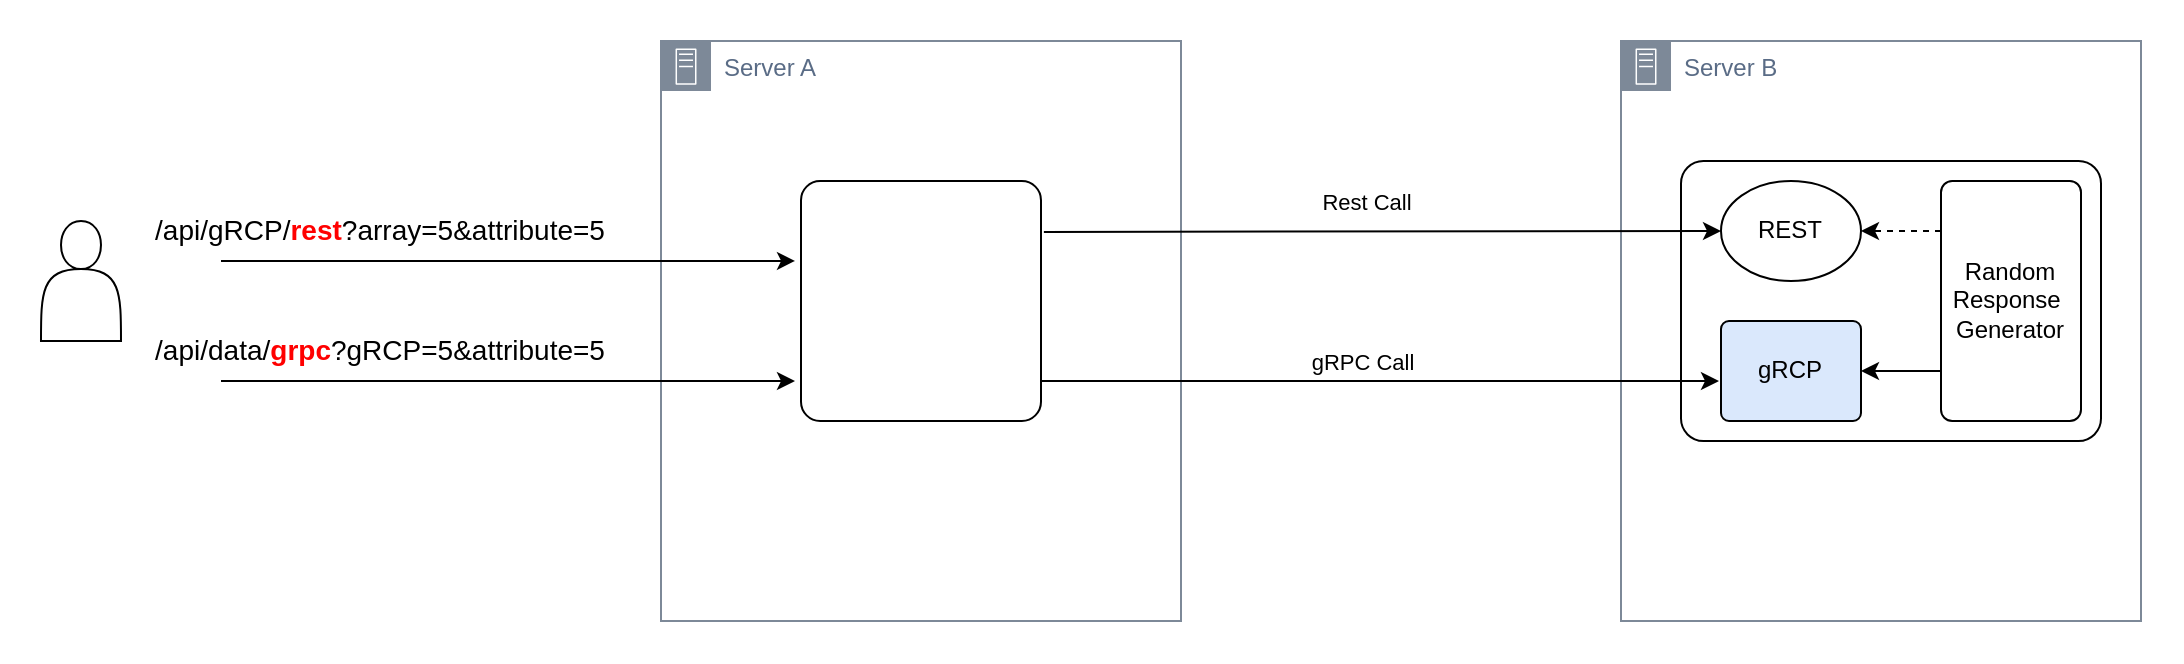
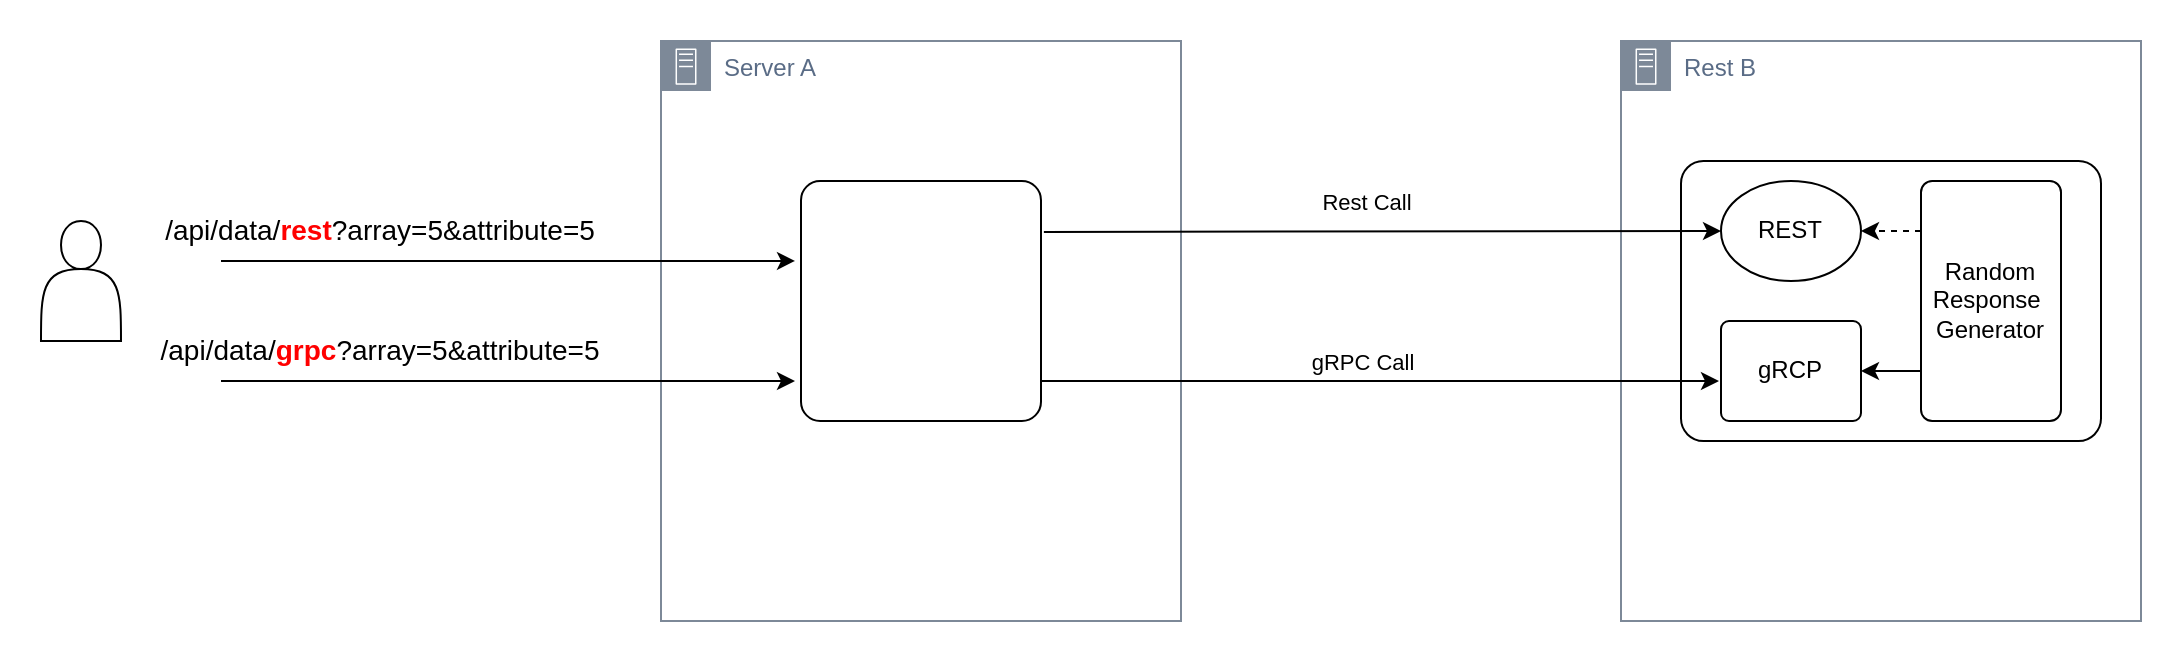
  <mxCell id="0" />
  <mxCell id="1" parent="0" />
  <mxCell id="2" value="Server A" style="points=[[0,0],[0.25,0],[0.5,0],[0.75,0],[1,0],[1,0.25],[1,0.5],[1,0.75],[1,1],[0.75,1],[0.5,1],[0.25,1],[0,1],[0,0.75],[0,0.5],[0,0.25]];outlineConnect=0;gradientColor=none;html=1;whiteSpace=wrap;fontSize=12;fontStyle=0;container=1;pointerEvents=0;collapsible=0;recursiveResize=0;shape=mxgraph.aws4.group;grIcon=mxgraph.aws4.group_on_premise;strokeColor=#7D8998;fillColor=none;verticalAlign=top;align=left;spacingLeft=30;fontColor=#5A6C86;dashed=0;" vertex="1" parent="1"><mxGeometry x="330" y="20" width="260" height="290" as="geometry" /></mxCell>
  <mxCell id="3" value="" style="rounded=1;whiteSpace=wrap;html=1;arcSize=8;" vertex="1" parent="2"><mxGeometry x="70" y="70" width="120" height="120" as="geometry" /></mxCell>
- <mxCell id="4" value="Server B" style="points=[[0,0],[0.25,0],[0.5,0],[0.75,0],[1,0],[1,0.25],[1,0.5],[1,0.75],[1,1],[0.75,1],[0.5,1],[0.25,1],[0,1],[0,0.75],[0,0.5],[0,0.25]];outlineConnect=0;gradientColor=none;html=1;whiteSpace=wrap;fontSize=12;fontStyle=0;container=1;pointerEvents=0;collapsible=0;recursiveResize=0;shape=mxgraph.aws4.group;grIcon=mxgraph.aws4.group_on_premise;strokeColor=#7D8998;fillColor=none;verticalAlign=top;align=left;spacingLeft=30;fontColor=#5A6C86;dashed=0;" vertex="1" parent="1"><mxGeometry x="810" y="20" width="260" height="290" as="geometry" /></mxCell>
+ <mxCell id="4" value="Rest B" style="points=[[0,0],[0.25,0],[0.5,0],[0.75,0],[1,0],[1,0.25],[1,0.5],[1,0.75],[1,1],[0.75,1],[0.5,1],[0.25,1],[0,1],[0,0.75],[0,0.5],[0,0.25]];outlineConnect=0;gradientColor=none;html=1;whiteSpace=wrap;fontSize=12;fontStyle=0;container=1;pointerEvents=0;collapsible=0;recursiveResize=0;shape=mxgraph.aws4.group;grIcon=mxgraph.aws4.group_on_premise;strokeColor=#7D8998;fillColor=none;verticalAlign=top;align=left;spacingLeft=30;fontColor=#5A6C86;dashed=0;" vertex="1" parent="1"><mxGeometry x="810" y="20" width="260" height="290" as="geometry" /></mxCell>
  <mxCell id="5" value="" style="rounded=1;whiteSpace=wrap;html=1;arcSize=8;fillColor=none;" vertex="1" parent="4"><mxGeometry x="30" y="60" width="210" height="140" as="geometry" /></mxCell>
- <mxCell id="6" value="gRCP" style="rounded=1;whiteSpace=wrap;html=1;arcSize=8;fillColor=#dae8fc;" vertex="1" parent="4"><mxGeometry x="50" y="140" width="70" height="50" as="geometry" /></mxCell>
+ <mxCell id="6" value="gRCP" style="rounded=1;whiteSpace=wrap;html=1;arcSize=8;" vertex="1" parent="4"><mxGeometry x="50" y="140" width="70" height="50" as="geometry" /></mxCell>
  <mxCell id="7" style="edgeStyle=orthogonalEdgeStyle;rounded=0;orthogonalLoop=1;jettySize=auto;html=1;entryX=1;entryY=0.5;entryDx=0;entryDy=0;dashed=1;" edge="1" parent="4" source="8" target="9"><mxGeometry relative="1" as="geometry"><Array as="points"><mxPoint x="150" y="95" /><mxPoint x="150" y="95" /></Array></mxGeometry></mxCell>
- <mxCell id="8" value="Random&lt;br&gt;Response&amp;nbsp;&lt;br&gt;Generator" style="rounded=1;whiteSpace=wrap;html=1;arcSize=8;" vertex="1" parent="4"><mxGeometry x="160" y="70" width="70" height="120" as="geometry" /></mxCell>
+ <mxCell id="8" value="Random&lt;br&gt;Response&amp;nbsp;&lt;br&gt;Generator" style="rounded=1;whiteSpace=wrap;html=1;arcSize=8;" vertex="1" parent="4"><mxGeometry x="150" y="70" width="70" height="120" as="geometry" /></mxCell>
  <mxCell id="9" value="REST" style="ellipse;whiteSpace=wrap;html=1;arcSize=8;" vertex="1" parent="4"><mxGeometry x="50" y="70" width="70" height="50" as="geometry" /></mxCell>
  <mxCell id="10" style="edgeStyle=orthogonalEdgeStyle;rounded=0;orthogonalLoop=1;jettySize=auto;html=1;" edge="1" parent="4" source="8"><mxGeometry relative="1" as="geometry"><mxPoint x="120" y="165" as="targetPoint" /><Array as="points"><mxPoint x="140" y="165" /><mxPoint x="140" y="165" /></Array></mxGeometry></mxCell>
  <mxCell id="11" value="" style="shape=actor;whiteSpace=wrap;html=1;" vertex="1" parent="1"><mxGeometry x="20" y="110" width="40" height="60" as="geometry" /></mxCell>
  <mxCell id="12" value="" style="endArrow=classic;html=1;rounded=0;entryX=-0.025;entryY=0.333;entryDx=0;entryDy=0;entryPerimeter=0;" edge="1" parent="1" target="3"><mxGeometry width="50" height="50" relative="1" as="geometry"><mxPoint y="130" as="sourcePoint" x="110" /><mxPoint x="160" y="80" as="targetPoint" /></mxGeometry></mxCell>
  <mxCell id="13" value="" style="endArrow=classic;html=1;rounded=0;entryX=-0.025;entryY=0.333;entryDx=0;entryDy=0;entryPerimeter=0;" edge="1" parent="1"><mxGeometry width="50" height="50" relative="1" as="geometry"><mxPoint y="190" as="sourcePoint" x="110" /><mxPoint x="397" y="190" as="targetPoint" /></mxGeometry></mxCell>
- <mxCell id="14" value="&lt;font style=&quot;font-size: 14px;&quot;&gt;/api/gRCP/&lt;font style=&quot;color: rgb(255, 0, 0);&quot;&gt;&lt;b&gt;rest&lt;/b&gt;&lt;/font&gt;?array=5&amp;amp;attribute=5&lt;/font&gt;" style="text;html=1;align=center;verticalAlign=middle;whiteSpace=wrap;rounded=0;" vertex="1" parent="1"><mxGeometry x="60" y="100" width="260" height="30" as="geometry" /></mxCell>
- <mxCell id="15" value="&lt;font style=&quot;font-size: 14px;&quot;&gt;/api/data/&lt;font style=&quot;color: rgb(255, 0, 0);&quot;&gt;&lt;b&gt;grpc&lt;/b&gt;&lt;/font&gt;?gRCP=5&amp;amp;attribute=5&lt;/font&gt;" style="text;html=1;align=center;verticalAlign=middle;whiteSpace=wrap;rounded=0;" vertex="1" parent="1"><mxGeometry x="60" y="160" width="260" height="30" as="geometry" /></mxCell>
+ <mxCell id="14" value="&lt;font style=&quot;font-size: 14px;&quot;&gt;/api/data/&lt;font style=&quot;color: rgb(255, 0, 0);&quot;&gt;&lt;b&gt;rest&lt;/b&gt;&lt;/font&gt;?array=5&amp;amp;attribute=5&lt;/font&gt;" style="text;html=1;align=center;verticalAlign=middle;whiteSpace=wrap;rounded=0;" vertex="1" parent="1"><mxGeometry x="60" y="100" width="260" height="30" as="geometry" /></mxCell>
+ <mxCell id="15" value="&lt;font style=&quot;font-size: 14px;&quot;&gt;/api/data/&lt;font style=&quot;color: rgb(255, 0, 0);&quot;&gt;&lt;b&gt;grpc&lt;/b&gt;&lt;/font&gt;?array=5&amp;amp;attribute=5&lt;/font&gt;" style="text;html=1;align=center;verticalAlign=middle;whiteSpace=wrap;rounded=0;" vertex="1" parent="1"><mxGeometry x="60" y="160" width="260" height="30" as="geometry" /></mxCell>
  <mxCell id="16" value="" style="endArrow=classic;html=1;rounded=0;entryX=0;entryY=0.5;entryDx=0;entryDy=0;exitX=1.012;exitY=0.212;exitDx=0;exitDy=0;exitPerimeter=0;" edge="1" parent="1" source="3" target="9"><mxGeometry width="50" height="50" relative="1" as="geometry"><mxPoint x="520" y="120" as="sourcePoint" /><mxPoint x="807" y="120" as="targetPoint" /></mxGeometry></mxCell>
  <mxCell id="17" value="Rest Call" style="edgeLabel;html=1;align=center;verticalAlign=middle;resizable=0;points=[];" vertex="1" connectable="0" parent="16"><mxGeometry x="-0.046" y="-4" relative="1" as="geometry"><mxPoint y="-19" as="offset" /></mxGeometry></mxCell>
  <mxCell id="18" value="" style="endArrow=classic;html=1;rounded=0;entryX=0;entryY=0.5;entryDx=0;entryDy=0;exitX=1.012;exitY=0.212;exitDx=0;exitDy=0;exitPerimeter=0;" edge="1" parent="1"><mxGeometry width="50" height="50" relative="1" as="geometry"><mxPoint x="520" y="190" as="sourcePoint" /><mxPoint x="859" y="190" as="targetPoint" /></mxGeometry></mxCell>
  <mxCell id="19" value="gRPC Call" style="edgeLabel;html=1;align=center;verticalAlign=middle;resizable=0;points=[];" vertex="1" connectable="0" parent="1"><mxGeometry x="680.002" y="180.001" as="geometry" /></mxCell>
